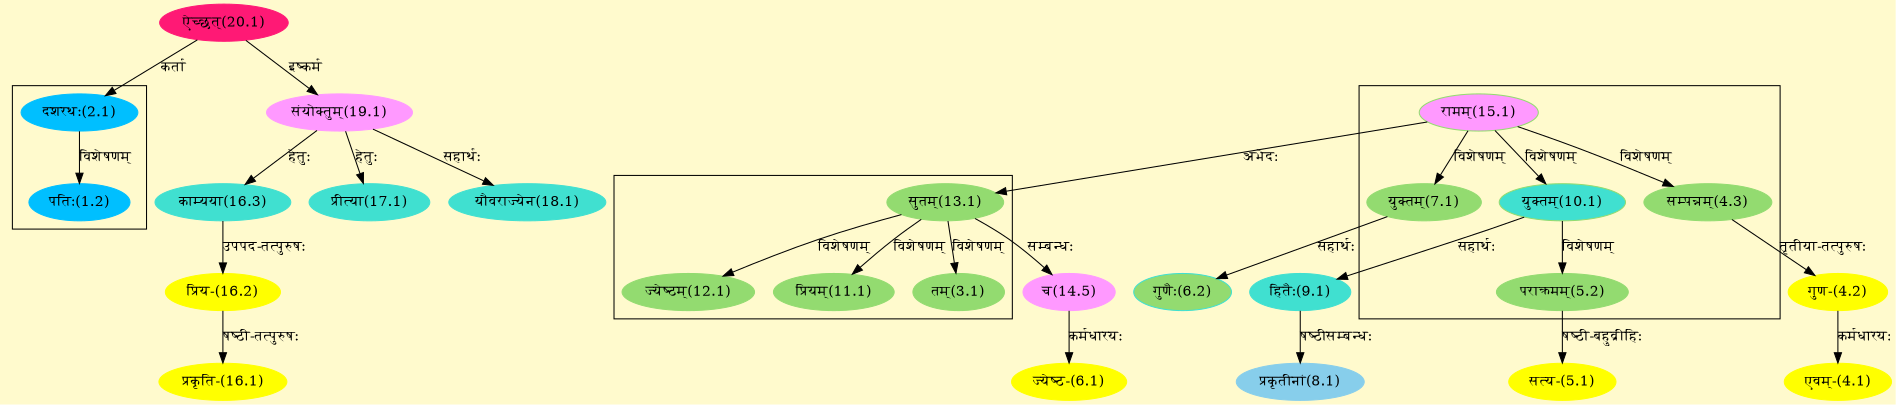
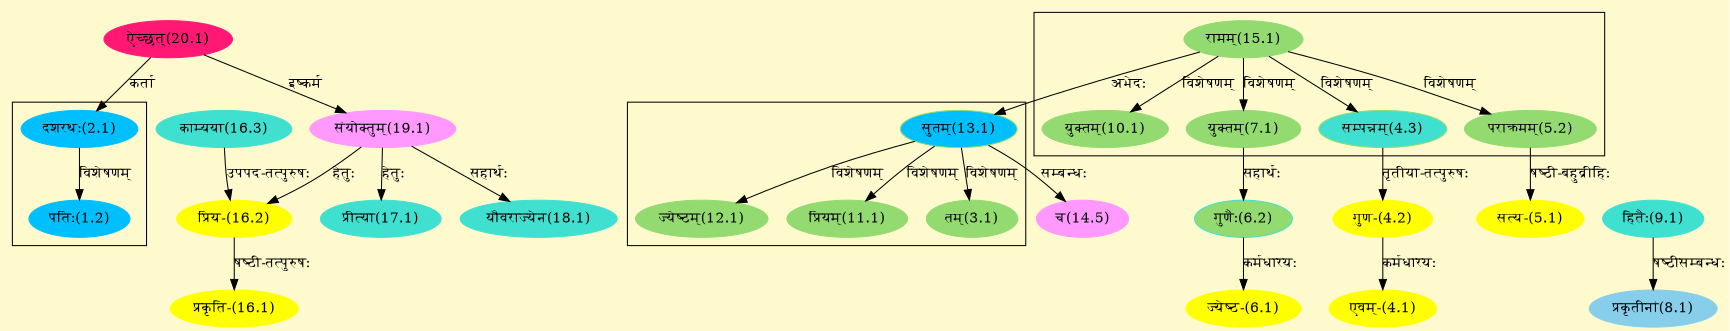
  digraph {
    bgcolor=lemonchiffon1
    compound=true
    rankdir=BT
    node [color="#93DB70" style=filled]
    edge [dir=back]
    n1 [color="#00BFFF" label="पतिः(1.2)"]
    n2 [color="#00BFFF" label="दशरथः(2.1)"]
    n3 [label="तम्(3.1)"]
-   n4 [label="सुतम्(13.1)"]
+   n4 [label="सुतम्(13.1)" fillcolor="#00BFFF"]
    n5 [label="प्रियम्(11.1)"]
    n6 [label="ज्येष्ठम्(12.1)"]
-   n7 [label="सम्पन्नम्(4.3)"]
-   n8 [label="रामम्(15.1)" fillcolor="#FF99FF"]
+   n7 [label="सम्पन्नम्(4.3)" fillcolor="#40E0D0"]
+   n8 [label="रामम्(15.1)"]
    n9 [label="पराक्रमम्(5.2)"]
    n10 [label="युक्तम्(7.1)"]
-   n11 [label="युक्तम्(10.1)" fillcolor="#40E0D0"]
+   n11 [label="युक्तम्(10.1)"]
    n12 [color="#FF1975" label="ऐच्छत्(20.1)"]
    n13 [color="#FF99FF" label="संयोक्तुम्(19.1)"]
    n14 [color="#FFFF00" label="एवम्-(4.1)"]
    n15 [color="#FFFF00" label="गुण-(4.2)"]
    n16 [color="#FFFF00" label="सत्य-(5.1)"]
    n17 [color="#FFFF00" label="ज्येष्ठ-(6.1)"]
    n18 [color="#40E0D0" fillcolor="#93DB70" label="गुणैः(6.2)"]
    n19 [color="#87CEEB" label="प्रकृतीनां(8.1)"]
    n20 [color="#40E0D0" label="हितैः(9.1)"]
    n21 [color="#FF99FF" label="च(14.5)"]
    n22 [color="#FFFF00" label="प्रकृति-(16.1)"]
    n23 [color="#FFFF00" label="प्रिय-(16.2)"]
    n24 [color="#40E0D0" label="काम्यया(16.3)"]
    n25 [color="#40E0D0" label="प्रीत्या(17.1)"]
    n26 [color="#40E0D0" label="यौवराज्येन(18.1)"]
    subgraph cluster_1 {
      n1
      n2
    }
    subgraph cluster_2 {
      n3
      n4
      n5
      n6
    }
    subgraph cluster_3 {
      n7
      n8
      n9
      n10
      n11
    }
    n1 -> n2 [label="विशेषणम्"]
    n2 -> n12 [label="कर्ता"]
    n3 -> n4 [label="विशेषणम्"]
    n4 -> n8 [label="अभेदः"]
    n5 -> n4 [label="विशेषणम्"]
    n6 -> n4 [label="विशेषणम्"]
    n7 -> n8 [label="विशेषणम्"]
-   n9 -> n11 [label="विशेषणम्"]
+   n9 -> n8 [label="विशेषणम्"]
    n10 -> n8 [label="विशेषणम्"]
    n11 -> n8 [label="विशेषणम्"]
    n13 -> n12 [label="इष्कर्म"]
    n14 -> n15 [label="कर्मधारयः"]
    n15 -> n7 [label="तृतीया-तत्पुरुषः"]
    n16 -> n9 [label="षष्ठी-बहुव्रीहिः"]
-   n17 -> n21 [label="कर्मधारयः"]
+   n17 -> n18 [label="कर्मधारयः"]
    n18 -> n10 [label="सहार्थः"]
    n19 -> n20 [label="षष्ठीसम्बन्धः"]
-   n20 -> n11 [label="सहार्थः"]
    n21 -> n4 [label="सम्बन्धः"]
    n22 -> n23 [label="षष्ठी-तत्पुरुषः"]
    n23 -> n24 [label="उपपद-तत्पुरुषः"]
-   n24 -> n13 [label="हेतुः"]
+   n23 -> n13 [label="हेतुः"]
    n25 -> n13 [label="हेतुः"]
    n26 -> n13 [label="सहार्थः"]
  }
